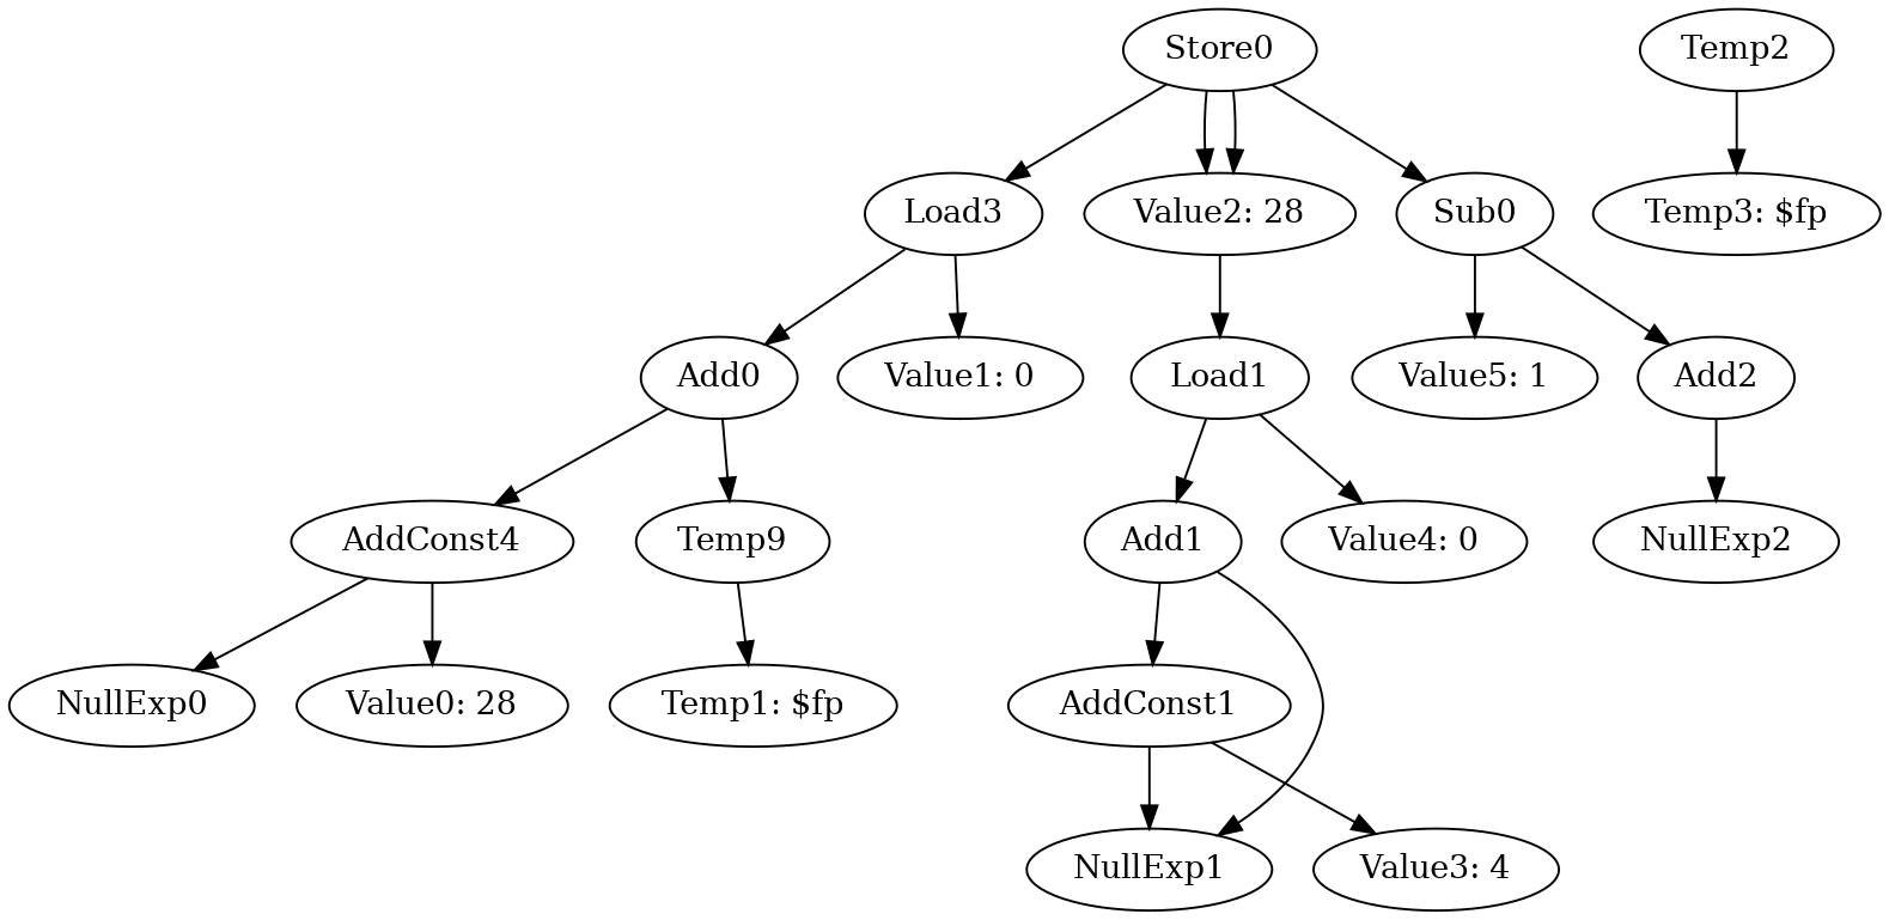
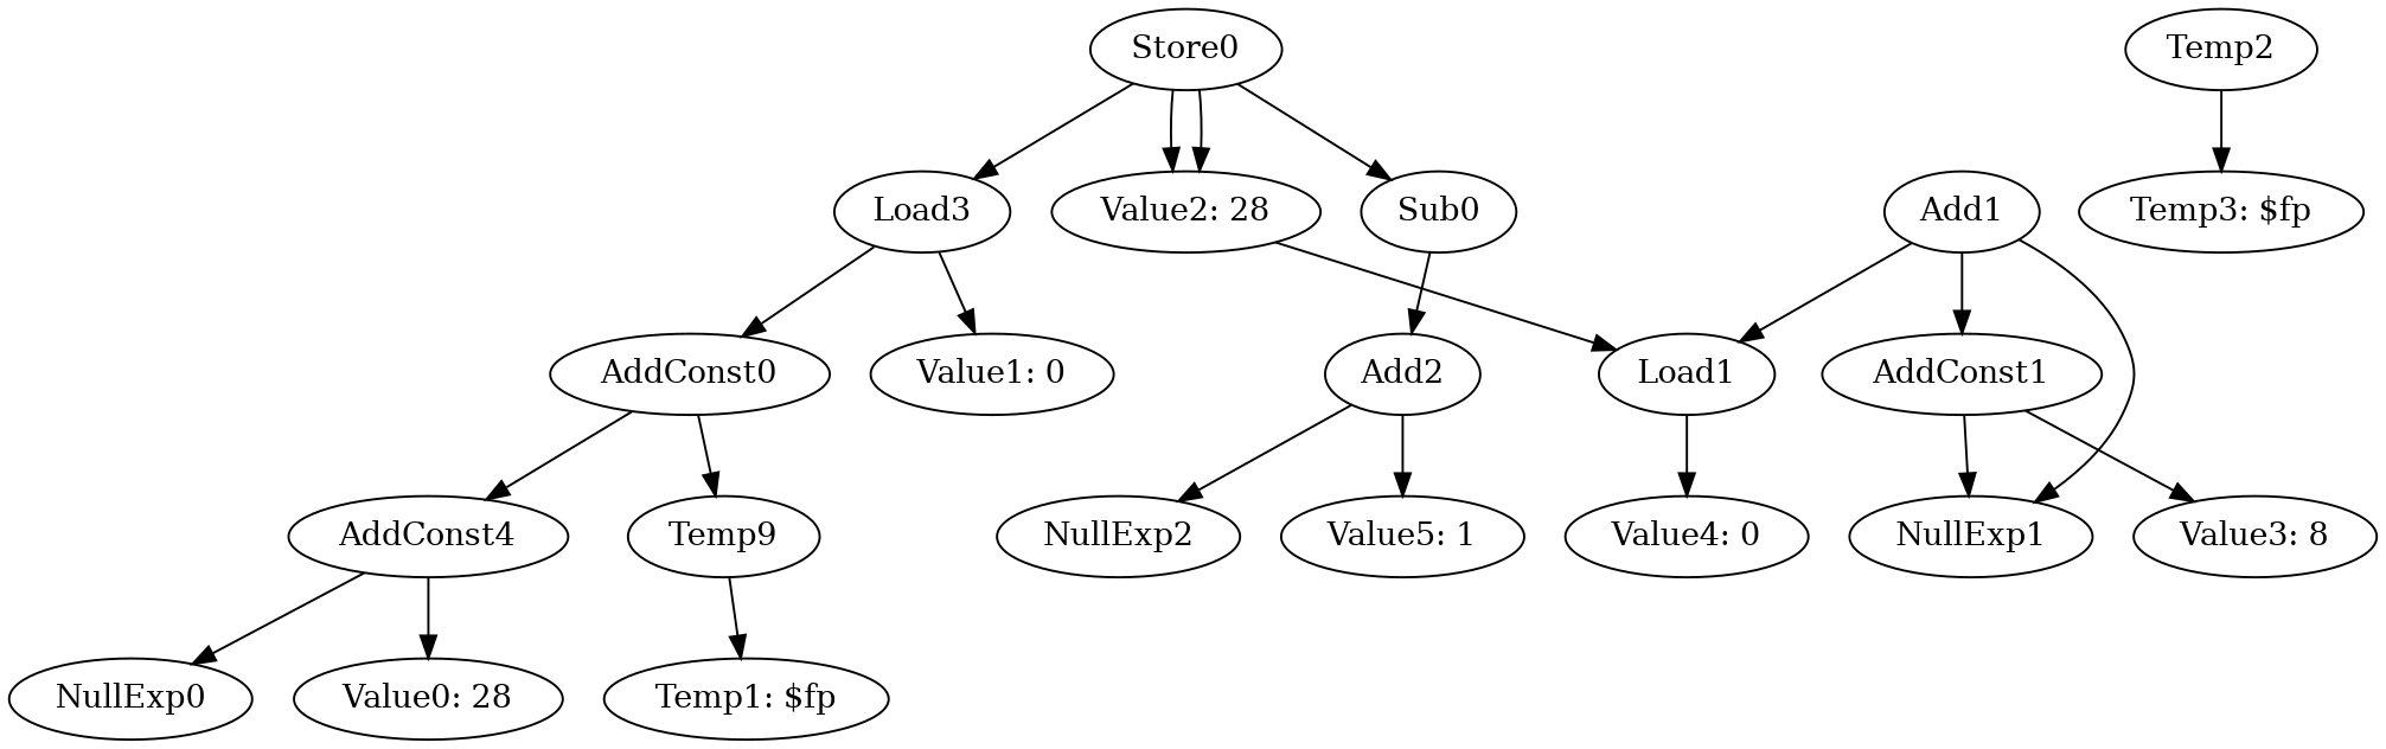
  digraph {
    ordering=out
    n1 [label=Add2]
    NullExp2
    "Value5: 1"
    n4 [label=AddConst4]
    NullExp0
    "Value0: 28"
-   Add0
+   Add0 [label=AddConst0]
    n8 [label=Temp9]
    "Temp1: $fp"
    Load1
    Add1
    "Value4: 0"
    AddConst1
    NullExp1
    Temp2
    "Temp3: $fp"
-   "Value3: 8" [label="Value3: 4"]
+   "Value3: 8"
    n18 [label=Load3]
    Store0
    "Value2: 28"
    Sub0
    "Value1: 0"
    n1 -> NullExp2
-   Sub0 -> "Value5: 1"
+   n1 -> "Value5: 1"
    n4 -> NullExp0
    n4 -> "Value0: 28"
    Add0 -> n4
    Add0 -> n8
    n8 -> "Temp1: $fp"
-   Load1 -> Add1
+   Add1 -> Load1
    Load1 -> "Value4: 0"
    Add1 -> AddConst1
    Add1 -> NullExp1
    AddConst1 -> NullExp1
    AddConst1 -> "Value3: 8"
    Temp2 -> "Temp3: $fp"
    n18 -> Add0
    n18 -> "Value1: 0"
    Store0 -> n18
    Store0 -> "Value2: 28"
    Store0 -> "Value2: 28"
    Store0 -> Sub0
    "Value2: 28" -> Load1
    Sub0 -> n1
  }
